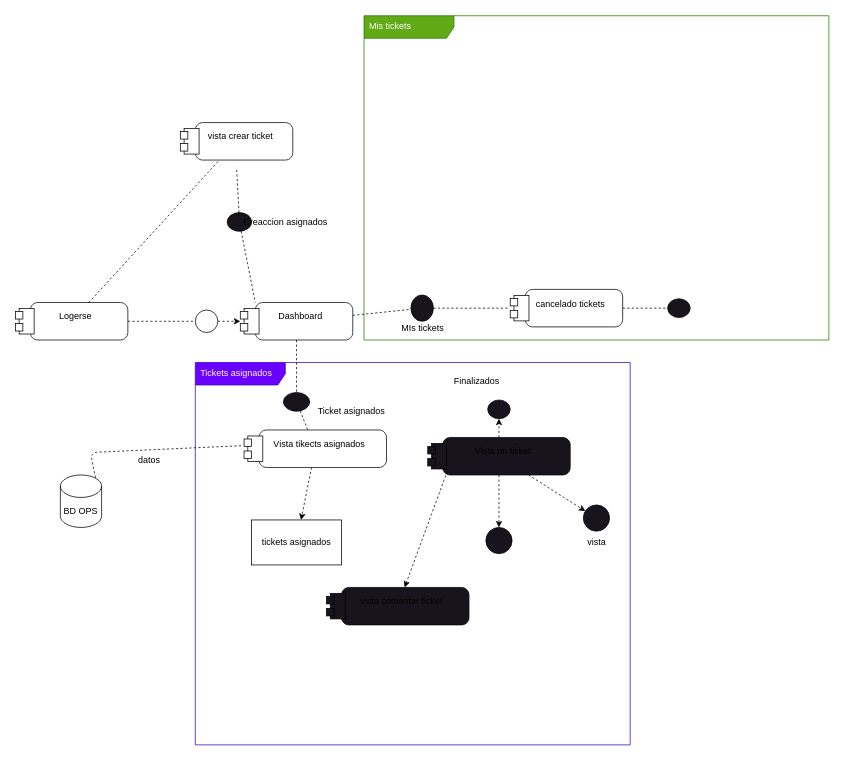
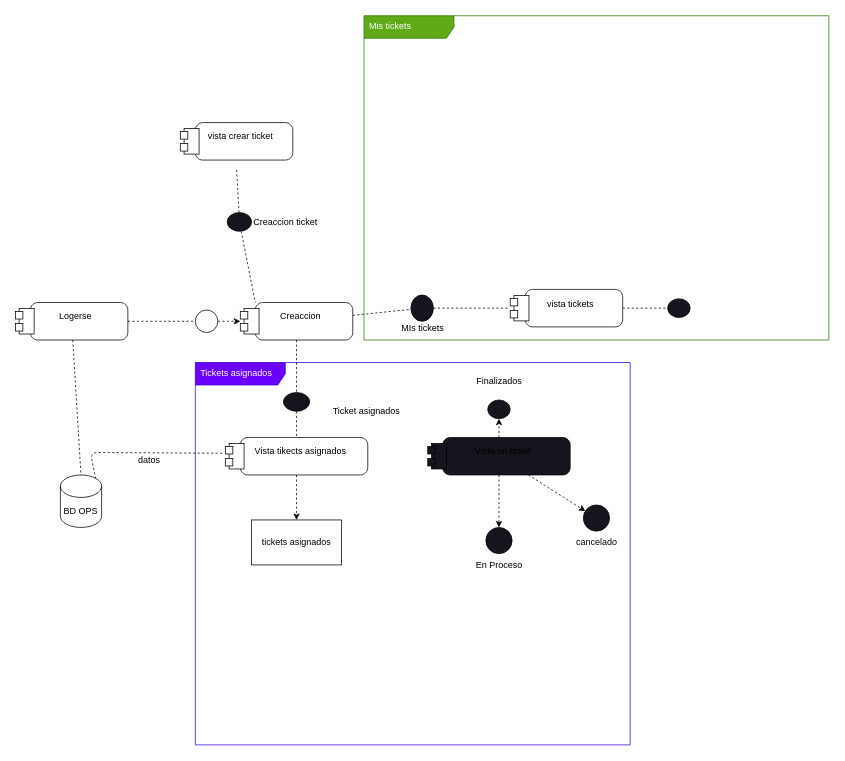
  <mxCell id="0" />
  <mxCell id="1" parent="0" />
  <mxCell id="2" value="Mis tickets" style="shape=umlFrame;whiteSpace=wrap;html=1;width=120;height=30;boundedLbl=1;verticalAlign=middle;align=left;spacingLeft=5;fillColor=#60a917;fontColor=#ffffff;strokeColor=#2D7600;" vertex="1" parent="1"><mxGeometry x="485" y="20.5" width="620" height="432.5" as="geometry" /></mxCell>
  <mxCell id="3" value="Tickets asignados" style="shape=umlFrame;whiteSpace=wrap;html=1;width=120;height=30;boundedLbl=1;verticalAlign=middle;align=left;spacingLeft=5;fillColor=#6a00ff;fontColor=#ffffff;strokeColor=#3700CC;" vertex="1" parent="1"><mxGeometry x="260" y="483" width="580" height="510" as="geometry" /></mxCell>
  <mxCell id="4" value="BD OPS" style="shape=cylinder3;whiteSpace=wrap;html=1;boundedLbl=1;backgroundOutline=1;size=15;" parent="1" vertex="1"><mxGeometry x="80" y="633" width="55" height="70" as="geometry" /></mxCell>
  <mxCell id="5" value="" style="edgeStyle=none;html=1;dashed=1;startArrow=none;" parent="1" source="16" target="10" edge="1"><mxGeometry relative="1" as="geometry" /></mxCell>
  <mxCell id="6" style="edgeStyle=none;html=1;entryX=1;entryY=0.5;entryDx=0;entryDy=0;dashed=1;endArrow=none;endFill=0;" parent="1" source="7" target="16" edge="1"><mxGeometry relative="1" as="geometry" /></mxCell>
  <mxCell id="7" value="Logerse" style="shape=mxgraph.uml25.actionParams;html=1;align=center;verticalAlign=top;absoluteArcSize=1;arcSize=10;dashed=0;spacingLeft=10;spacingTop=5;" parent="1" vertex="1"><mxGeometry x="20" y="403" width="150" height="50" as="geometry" /></mxCell>
  <mxCell id="8" value="" style="edgeStyle=none;html=1;dashed=1;endArrow=none;endFill=0;" parent="1" source="10" target="18" edge="1"><mxGeometry relative="1" as="geometry" /></mxCell>
  <mxCell id="9" value="" style="edgeStyle=none;html=1;dashed=1;endArrow=none;endFill=0;" parent="1" source="10" target="24" edge="1"><mxGeometry relative="1" as="geometry" /></mxCell>
- <mxCell id="10" value="Dashboard&lt;br&gt;" style="shape=mxgraph.uml25.actionParams;html=1;align=center;verticalAlign=top;absoluteArcSize=1;arcSize=10;dashed=0;spacingLeft=10;spacingTop=5;" parent="1" vertex="1"><mxGeometry x="320" y="403" width="150" height="50" as="geometry" /></mxCell>
+ <mxCell id="10" value="Creaccion&lt;br&gt;" style="shape=mxgraph.uml25.actionParams;html=1;align=center;verticalAlign=top;absoluteArcSize=1;arcSize=10;dashed=0;spacingLeft=10;spacingTop=5;" parent="1" vertex="1"><mxGeometry x="320" y="403" width="150" height="50" as="geometry" /></mxCell>
  <mxCell id="11" style="edgeStyle=none;html=1;entryX=0.5;entryY=1.2;entryDx=0;entryDy=0;entryPerimeter=0;dashed=1;endArrow=none;endFill=0;" parent="1" source="13" target="14" edge="1"><mxGeometry relative="1" as="geometry" /></mxCell>
  <mxCell id="12" value="" style="edgeStyle=none;html=1;dashed=1;endArrow=none;endFill=0;entryX=0.133;entryY=0;entryDx=0;entryDy=0;entryPerimeter=0;" parent="1" source="13" target="10" edge="1"><mxGeometry relative="1" as="geometry" /></mxCell>
  <mxCell id="13" value="" style="ellipse;whiteSpace=wrap;html=1;verticalAlign=top;fillColor=rgb(24, 20, 29);arcSize=10;dashed=0;spacingLeft=10;spacingTop=5;" parent="1" vertex="1"><mxGeometry x="302.5" y="283" width="32.5" height="25" as="geometry" /></mxCell>
  <mxCell id="14" value="vista crear ticket" style="shape=mxgraph.uml25.actionParams;html=1;align=center;verticalAlign=top;absoluteArcSize=1;arcSize=10;dashed=0;spacingLeft=10;spacingTop=5;" parent="1" vertex="1"><mxGeometry x="240" y="163" width="150" height="50" as="geometry" /></mxCell>
- <mxCell id="15" value="" style="edgeStyle=none;html=1;dashed=1;endArrow=none;" parent="1" source="7" target="14" edge="1"><mxGeometry relative="1" as="geometry"><mxPoint x="170" y="428" as="sourcePoint" /><mxPoint x="320" y="428" as="targetPoint" /></mxGeometry></mxCell>
+ <mxCell id="15" value="" style="edgeStyle=none;html=1;dashed=1;endArrow=none;entryX=0.5;entryY=0;entryDx=0;entryDy=0;entryPerimeter=0;" parent="1" source="7" target="4" edge="1"><mxGeometry relative="1" as="geometry"><mxPoint x="170" y="428" as="sourcePoint" /><mxPoint x="320" y="428" as="targetPoint" /></mxGeometry></mxCell>
  <mxCell id="16" value="" style="ellipse;" parent="1" vertex="1"><mxGeometry x="260" y="413" width="30" height="30" as="geometry" /></mxCell>
  <mxCell id="17" value="" style="edgeStyle=none;html=1;dashed=1;endArrow=none;endFill=0;" parent="1" source="18" target="22" edge="1"><mxGeometry relative="1" as="geometry" /></mxCell>
  <mxCell id="18" value="" style="ellipse;whiteSpace=wrap;html=1;verticalAlign=top;fillColor=rgb(24, 20, 29);arcSize=10;dashed=0;spacingLeft=10;spacingTop=5;" parent="1" vertex="1"><mxGeometry x="547.5" y="393" width="30" height="35" as="geometry" /></mxCell>
  <mxCell id="19" value="MIs tickets&lt;br&gt;" style="text;html=1;align=center;verticalAlign=middle;resizable=0;points=[];autosize=1;strokeColor=none;fillColor=none;" parent="1" vertex="1"><mxGeometry x="522.5" y="423" width="80" height="30" as="geometry" /></mxCell>
- <mxCell id="20" value="&lt;br style=&quot;&quot;&gt;&lt;span style=&quot;&quot;&gt;Creaccion asignados&lt;/span&gt;" style="text;html=1;align=center;verticalAlign=middle;resizable=0;points=[];autosize=1;strokeColor=none;fillColor=none;" parent="1" vertex="1"><mxGeometry x="325" y="268" width="110" height="40" as="geometry" /></mxCell>
+ <mxCell id="20" value="&lt;br style=&quot;&quot;&gt;&lt;span style=&quot;&quot;&gt;Creaccion ticket&lt;/span&gt;" style="text;html=1;align=center;verticalAlign=middle;resizable=0;points=[];autosize=1;strokeColor=none;fillColor=none;" parent="1" vertex="1"><mxGeometry x="325" y="268" width="110" height="40" as="geometry" /></mxCell>
  <mxCell id="21" style="edgeStyle=none;html=1;entryX=0;entryY=0.5;entryDx=0;entryDy=0;dashed=1;endArrow=none;endFill=0;" edge="1" parent="1" source="22" target="43"><mxGeometry relative="1" as="geometry" /></mxCell>
- <mxCell id="22" value="cancelado tickets" style="shape=mxgraph.uml25.actionParams;html=1;align=center;verticalAlign=top;absoluteArcSize=1;arcSize=10;dashed=0;spacingLeft=10;spacingTop=5;" parent="1" vertex="1"><mxGeometry x="680" y="385.5" width="150" height="50" as="geometry" /></mxCell>
+ <mxCell id="22" value="vista tickets" style="shape=mxgraph.uml25.actionParams;html=1;align=center;verticalAlign=top;absoluteArcSize=1;arcSize=10;dashed=0;spacingLeft=10;spacingTop=5;" parent="1" vertex="1"><mxGeometry x="680" y="385.5" width="150" height="50" as="geometry" /></mxCell>
  <mxCell id="23" value="" style="edgeStyle=none;html=1;dashed=1;endArrow=none;endFill=0;" parent="1" source="24" target="27" edge="1"><mxGeometry relative="1" as="geometry" /></mxCell>
  <mxCell id="24" value="" style="ellipse;whiteSpace=wrap;html=1;verticalAlign=top;fillColor=rgb(24, 20, 29);arcSize=10;dashed=0;spacingLeft=10;spacingTop=5;" parent="1" vertex="1"><mxGeometry x="377.5" y="523" width="35" height="25" as="geometry" /></mxCell>
  <mxCell id="25" style="edgeStyle=none;html=1;entryX=0.855;entryY=0;entryDx=0;entryDy=4.35;entryPerimeter=0;dashed=1;endArrow=none;endFill=0;exitX=-0.021;exitY=0.42;exitDx=0;exitDy=0;exitPerimeter=0;" edge="1" parent="1" source="27" target="4"><mxGeometry relative="1" as="geometry"><Array as="points"><mxPoint x="120" y="603" /></Array></mxGeometry></mxCell>
  <mxCell id="26" style="edgeStyle=none;html=1;dashed=1;endArrow=classic;endFill=1;" edge="1" parent="1" source="27" target="29"><mxGeometry relative="1" as="geometry" /></mxCell>
- <mxCell id="27" value="Vista tikects asignados" style="shape=mxgraph.uml25.actionParams;html=1;align=center;verticalAlign=top;absoluteArcSize=1;arcSize=10;dashed=0;spacingLeft=10;spacingTop=5;" parent="1" vertex="1"><mxGeometry x="325" y="573" width="190" height="50" as="geometry" /></mxCell>
- <mxCell id="28" value="Ticket asignados" style="text;html=1;align=center;verticalAlign=middle;resizable=0;points=[];autosize=1;strokeColor=none;fillColor=none;" vertex="1" parent="1"><mxGeometry x="412.5" y="533" width="110" height="30" as="geometry" /></mxCell>
+ <mxCell id="27" value="Vista tikects asignados" style="shape=mxgraph.uml25.actionParams;html=1;align=center;verticalAlign=top;absoluteArcSize=1;arcSize=10;dashed=0;spacingLeft=10;spacingTop=5;" parent="1" vertex="1"><mxGeometry x="300" y="583" width="190" height="50" as="geometry" /></mxCell>
+ <mxCell id="28" value="Ticket asignados" style="text;html=1;align=center;verticalAlign=middle;resizable=0;points=[];autosize=1;strokeColor=none;fillColor=none;" vertex="1" parent="1"><mxGeometry x="432.5" y="533" width="110" height="30" as="geometry" /></mxCell>
  <mxCell id="29" value="tickets asignados" style="rounded=0;whiteSpace=wrap;html=1;" vertex="1" parent="1"><mxGeometry x="335" y="693" width="120" height="60" as="geometry" /></mxCell>
  <mxCell id="30" value="datos&amp;nbsp;" style="text;html=1;align=center;verticalAlign=middle;resizable=0;points=[];autosize=1;strokeColor=none;fillColor=none;" vertex="1" parent="1"><mxGeometry x="170" y="598" width="60" height="30" as="geometry" /></mxCell>
  <mxCell id="31" value="" style="edgeStyle=none;html=1;dashed=1;endArrow=classic;endFill=1;" edge="1" parent="1" source="35" target="36"><mxGeometry relative="1" as="geometry" /></mxCell>
  <mxCell id="32" value="" style="edgeStyle=none;html=1;dashed=1;endArrow=classic;endFill=1;" edge="1" parent="1" source="35" target="40"><mxGeometry relative="1" as="geometry" /></mxCell>
  <mxCell id="33" style="edgeStyle=none;html=1;dashed=1;endArrow=classic;endFill=1;" edge="1" parent="1" source="35" target="38"><mxGeometry relative="1" as="geometry" /></mxCell>
- <mxCell id="34" style="edgeStyle=none;html=1;dashed=1;endArrow=classic;endFill=1;exitX=0.137;exitY=0.9;exitDx=0;exitDy=0;exitPerimeter=0;" edge="1" parent="1" source="35" target="42"><mxGeometry relative="1" as="geometry" /></mxCell>
  <mxCell id="35" value="Vista un ticket" style="shape=mxgraph.uml25.actionParams;html=1;align=center;verticalAlign=top;absoluteArcSize=1;arcSize=10;dashed=0;spacingLeft=10;spacingTop=5;fillColor=rgb(24, 20, 29);" vertex="1" parent="1"><mxGeometry x="570" y="583" width="190" height="50" as="geometry" /></mxCell>
  <mxCell id="36" value="" style="ellipse;whiteSpace=wrap;html=1;verticalAlign=top;fillColor=rgb(24, 20, 29);arcSize=10;dashed=0;spacingLeft=10;spacingTop=5;" vertex="1" parent="1"><mxGeometry x="647.5" y="703" width="35" height="35" as="geometry" /></mxCell>
+ <mxCell id="37" value="En Proceso" style="text;html=1;align=center;verticalAlign=middle;resizable=0;points=[];autosize=1;strokeColor=none;fillColor=none;" vertex="1" parent="1"><mxGeometry x="620" y="738" width="90" height="30" as="geometry" /></mxCell>
  <mxCell id="38" value="" style="ellipse;whiteSpace=wrap;html=1;verticalAlign=top;fillColor=rgb(24, 20, 29);arcSize=10;dashed=0;spacingLeft=10;spacingTop=5;" vertex="1" parent="1"><mxGeometry x="777.5" y="673" width="35" height="35" as="geometry" /></mxCell>
- <mxCell id="39" value="vista" style="text;html=1;align=center;verticalAlign=middle;resizable=0;points=[];autosize=1;strokeColor=none;fillColor=none;" vertex="1" parent="1"><mxGeometry x="755" y="708" width="80" height="30" as="geometry" /></mxCell>
+ <mxCell id="39" value="cancelado" style="text;html=1;align=center;verticalAlign=middle;resizable=0;points=[];autosize=1;strokeColor=none;fillColor=none;" vertex="1" parent="1"><mxGeometry x="755" y="708" width="80" height="30" as="geometry" /></mxCell>
  <mxCell id="40" value="" style="ellipse;whiteSpace=wrap;html=1;verticalAlign=top;fillColor=rgb(24, 20, 29);arcSize=10;dashed=0;spacingLeft=10;spacingTop=5;" vertex="1" parent="1"><mxGeometry x="650" y="533" width="30" height="25" as="geometry" /></mxCell>
- <mxCell id="41" value="Finalizados" style="text;html=1;align=center;verticalAlign=middle;resizable=0;points=[];autosize=1;strokeColor=none;fillColor=none;" vertex="1" parent="1"><mxGeometry x="595" y="493" width="80" height="30" as="geometry" /></mxCell>
- <mxCell id="42" value="vista comentar ticket" style="shape=mxgraph.uml25.actionParams;html=1;align=center;verticalAlign=top;absoluteArcSize=1;arcSize=10;dashed=0;spacingLeft=10;spacingTop=5;fillColor=rgb(24, 20, 29);" vertex="1" parent="1"><mxGeometry x="435" y="783" width="190" height="50" as="geometry" /></mxCell>
+ <mxCell id="41" value="Finalizados" style="text;html=1;align=center;verticalAlign=middle;resizable=0;points=[];autosize=1;strokeColor=none;fillColor=none;" vertex="1" parent="1"><mxGeometry x="625" y="493" width="80" height="30" as="geometry" /></mxCell>
  <mxCell id="43" value="" style="ellipse;whiteSpace=wrap;html=1;verticalAlign=top;fillColor=rgb(24, 20, 29);arcSize=10;dashed=0;spacingLeft=10;spacingTop=5;" vertex="1" parent="1"><mxGeometry x="890" y="398" width="30" height="25" as="geometry" /></mxCell>
